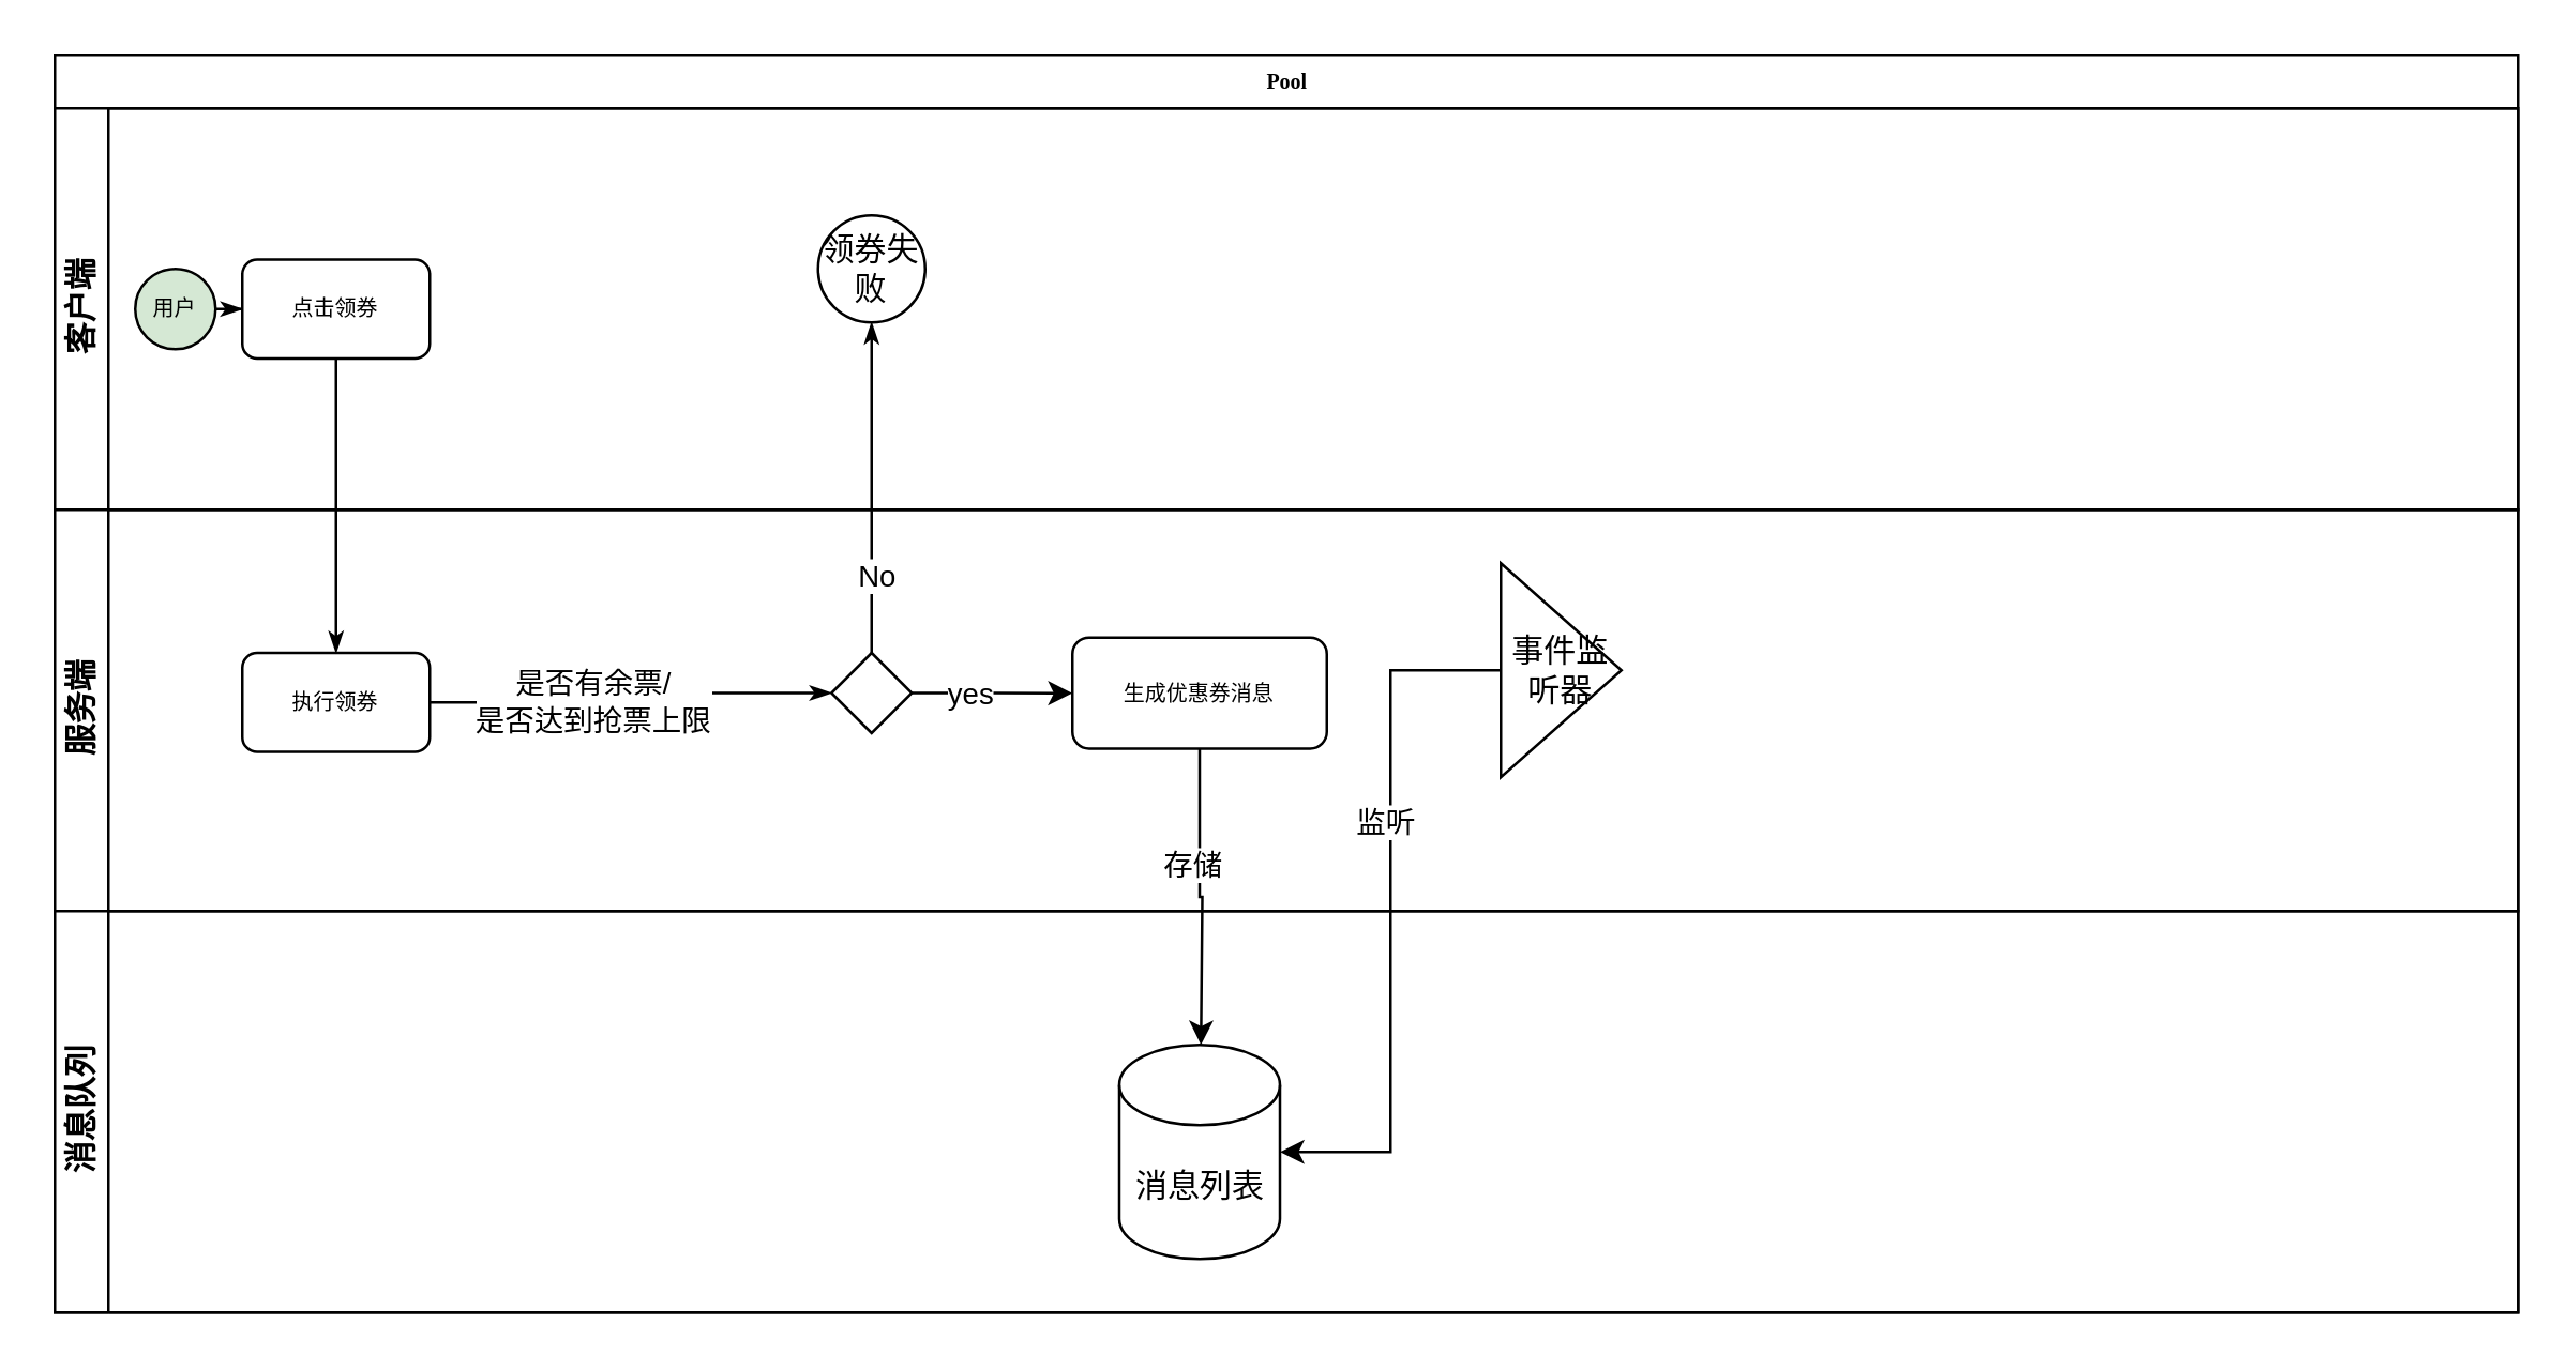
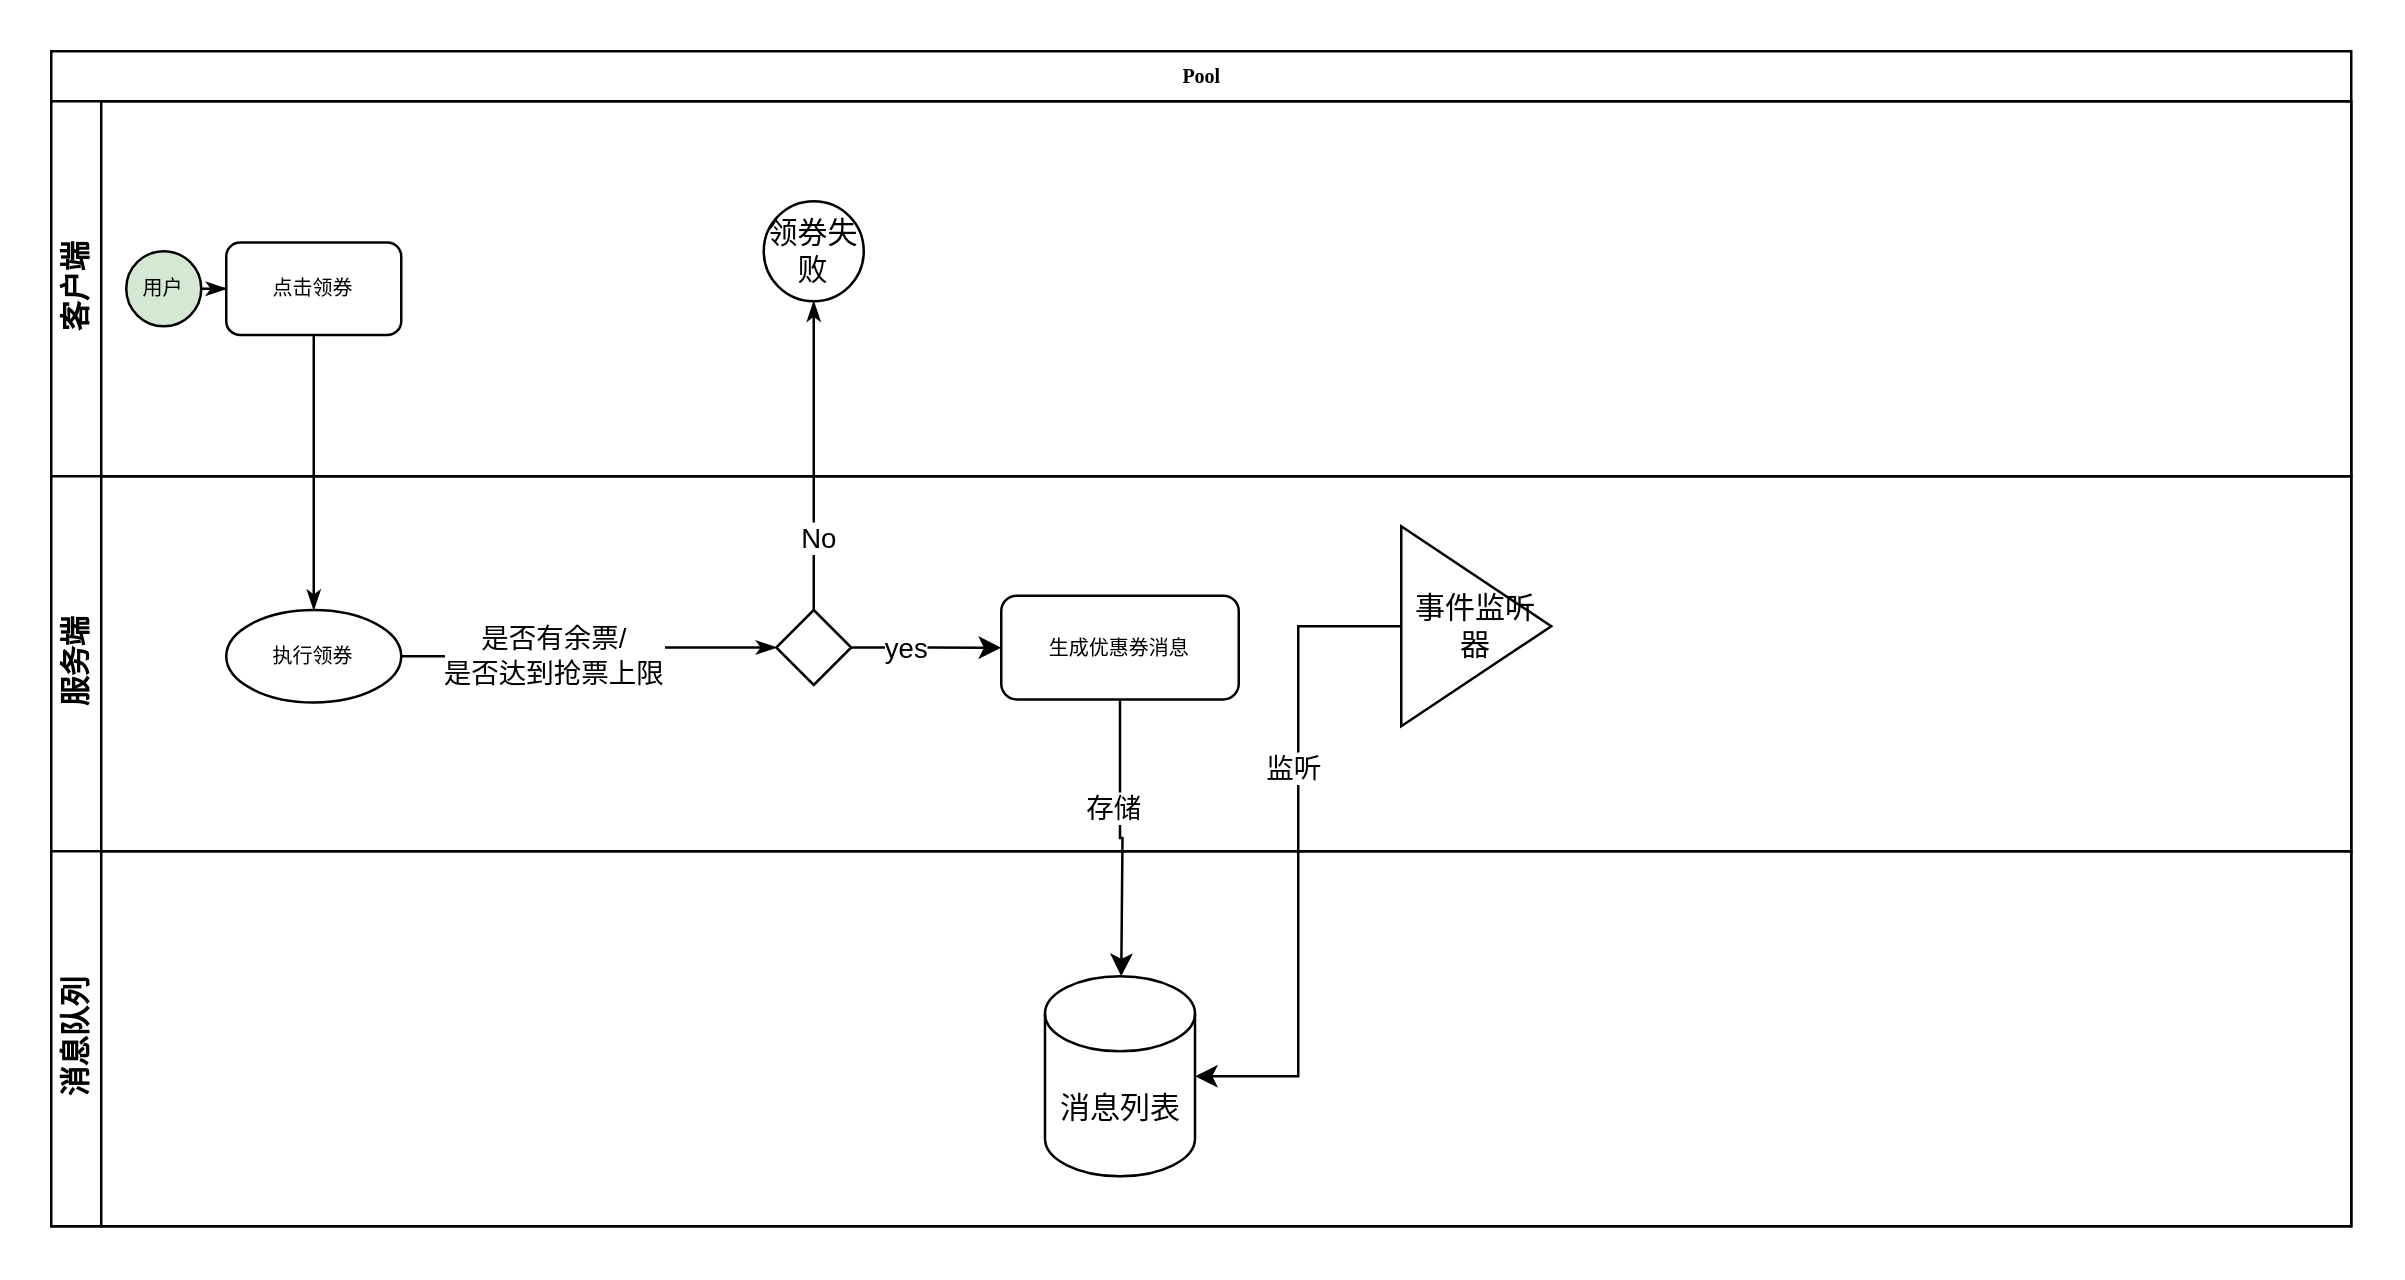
  <mxCell id="0" />
  <mxCell id="1" parent="0" />
  <mxCell id="2" value="Pool" style="swimlane;html=1;childLayout=stackLayout;horizontal=1;startSize=20;horizontalStack=0;rounded=0;shadow=0;labelBackgroundColor=none;strokeWidth=1;fontFamily=Verdana;fontSize=8;align=center;" parent="1" vertex="1"><mxGeometry x="20" y="20" width="920" height="470" as="geometry" /></mxCell>
  <mxCell id="3" value="客户端" style="swimlane;html=1;startSize=20;horizontal=0;" parent="2" vertex="1"><mxGeometry y="20" width="920" height="150" as="geometry" /></mxCell>
  <mxCell id="4" style="edgeStyle=orthogonalEdgeStyle;rounded=0;html=1;labelBackgroundColor=none;startArrow=none;startFill=0;startSize=5;endArrow=classicThin;endFill=1;endSize=5;jettySize=auto;orthogonalLoop=1;strokeWidth=1;fontFamily=Verdana;fontSize=8" parent="3" source="5" target="6" edge="1"><mxGeometry relative="1" as="geometry" /></mxCell>
  <mxCell id="5" value="用户" style="ellipse;whiteSpace=wrap;html=1;rounded=0;shadow=0;labelBackgroundColor=none;strokeWidth=1;fontFamily=Verdana;fontSize=8;align=center;fillColor=#d5e8d4;" parent="3" vertex="1"><mxGeometry x="30" y="60" width="30" height="30" as="geometry" /></mxCell>
  <mxCell id="6" value="点击领券" style="rounded=1;whiteSpace=wrap;html=1;shadow=0;labelBackgroundColor=none;strokeWidth=1;fontFamily=Verdana;fontSize=8;align=center;" parent="3" vertex="1"><mxGeometry x="70" y="56.5" width="70" height="37" as="geometry" /></mxCell>
  <mxCell id="7" value="领券失败" style="ellipse;whiteSpace=wrap;html=1;aspect=fixed;" vertex="1" parent="3"><mxGeometry x="285" y="40" width="40" height="40" as="geometry" /></mxCell>
  <mxCell id="8" value="服务端" style="swimlane;html=1;startSize=20;horizontal=0;" parent="2" vertex="1"><mxGeometry y="170" width="920" height="150" as="geometry" /></mxCell>
  <mxCell id="9" style="edgeStyle=orthogonalEdgeStyle;rounded=0;html=1;labelBackgroundColor=none;startArrow=none;startFill=0;startSize=5;endArrow=classicThin;endFill=1;endSize=5;jettySize=auto;orthogonalLoop=1;strokeWidth=1;fontFamily=Verdana;fontSize=8" parent="8" source="12" target="15" edge="1"><mxGeometry relative="1" as="geometry" /></mxCell>
  <mxCell id="10" value="Text" style="edgeLabel;html=1;align=center;verticalAlign=middle;resizable=0;points=[];" vertex="1" connectable="0" parent="9"><mxGeometry x="0.033" y="4" relative="1" as="geometry"><mxPoint y="1" as="offset" /></mxGeometry></mxCell>
  <mxCell id="11" value="是否有余票/&lt;br&gt;是否达到抢票上限" style="edgeLabel;html=1;align=center;verticalAlign=middle;resizable=0;points=[];" vertex="1" connectable="0" parent="9"><mxGeometry y="2" relative="1" as="geometry"><mxPoint x="-13" y="1" as="offset" /></mxGeometry></mxCell>
- <mxCell id="12" value="执行领券" style="rounded=1;whiteSpace=wrap;html=1;shadow=0;labelBackgroundColor=none;strokeWidth=1;fontFamily=Verdana;fontSize=8;align=center;" parent="8" vertex="1"><mxGeometry x="70" y="53.5" width="70" height="37" as="geometry" /></mxCell>
+ <mxCell id="12" value="执行领券" style="ellipse;whiteSpace=wrap;html=1;shadow=0;labelBackgroundColor=none;strokeWidth=1;fontFamily=Verdana;fontSize=8;align=center;" parent="8" vertex="1"><mxGeometry x="70" y="53.5" width="70" height="37" as="geometry" /></mxCell>
  <mxCell id="13" value="" style="edgeStyle=orthogonalEdgeStyle;rounded=0;orthogonalLoop=1;jettySize=auto;html=1;" edge="1" parent="8" source="15" target="16"><mxGeometry relative="1" as="geometry" /></mxCell>
  <mxCell id="14" value="yes" style="edgeLabel;html=1;align=center;verticalAlign=middle;resizable=0;points=[];" vertex="1" connectable="0" parent="13"><mxGeometry x="-0.301" y="1" relative="1" as="geometry"><mxPoint y="1" as="offset" /></mxGeometry></mxCell>
  <mxCell id="15" value="" style="strokeWidth=1;html=1;shape=mxgraph.flowchart.decision;whiteSpace=wrap;rounded=1;shadow=0;labelBackgroundColor=none;fontFamily=Verdana;fontSize=8;align=center;" parent="8" vertex="1"><mxGeometry x="290" y="53.5" width="30" height="30" as="geometry" /></mxCell>
  <mxCell id="16" value="生成优惠券消息" style="whiteSpace=wrap;html=1;fontSize=8;fontFamily=Verdana;strokeWidth=1;rounded=1;shadow=0;labelBackgroundColor=none;" vertex="1" parent="8"><mxGeometry x="380" y="47.75" width="95" height="41.5" as="geometry" /></mxCell>
- <mxCell id="17" value="事件监听器" style="triangle;whiteSpace=wrap;html=1;" vertex="1" parent="8"><mxGeometry x="540" y="20" width="45" height="80" as="geometry" /></mxCell>
+ <mxCell id="17" value="事件监听器" style="triangle;whiteSpace=wrap;html=1;" vertex="1" parent="8"><mxGeometry x="540" y="20" width="60" height="80" as="geometry" /></mxCell>
  <mxCell id="18" value="消息队列" style="swimlane;html=1;startSize=20;horizontal=0;" parent="2" vertex="1"><mxGeometry y="320" width="920" height="150" as="geometry" /></mxCell>
  <mxCell id="19" value="消息列表" style="shape=cylinder3;whiteSpace=wrap;html=1;boundedLbl=1;backgroundOutline=1;size=15;" vertex="1" parent="18"><mxGeometry x="397.5" y="50" width="60" height="80" as="geometry" /></mxCell>
  <mxCell id="20" style="edgeStyle=orthogonalEdgeStyle;rounded=0;html=1;labelBackgroundColor=none;startArrow=none;startFill=0;startSize=5;endArrow=classicThin;endFill=1;endSize=5;jettySize=auto;orthogonalLoop=1;strokeWidth=1;fontFamily=Verdana;fontSize=8" parent="2" source="6" target="12" edge="1"><mxGeometry relative="1" as="geometry" /></mxCell>
  <mxCell id="21" value="" style="edgeStyle=orthogonalEdgeStyle;rounded=0;html=1;labelBackgroundColor=none;startArrow=none;startFill=0;startSize=5;endArrow=classicThin;endFill=1;endSize=5;jettySize=auto;orthogonalLoop=1;strokeWidth=1;fontFamily=Verdana;fontSize=8;entryX=0.5;entryY=1;entryDx=0;entryDy=0;" parent="2" source="15" target="7" edge="1"><mxGeometry x="-0.936" y="-15" relative="1" as="geometry"><mxPoint as="offset" /><mxPoint x="305" y="107" as="targetPoint" /></mxGeometry></mxCell>
  <mxCell id="22" value="No" style="edgeLabel;html=1;align=center;verticalAlign=middle;resizable=0;points=[];" vertex="1" connectable="0" parent="21"><mxGeometry x="-0.508" y="-1" relative="1" as="geometry"><mxPoint y="1" as="offset" /></mxGeometry></mxCell>
  <mxCell id="23" style="edgeStyle=orthogonalEdgeStyle;rounded=0;orthogonalLoop=1;jettySize=auto;html=1;" edge="1" parent="2" source="16"><mxGeometry relative="1" as="geometry"><mxPoint x="428" y="370" as="targetPoint" /></mxGeometry></mxCell>
  <mxCell id="24" value="存储" style="edgeLabel;html=1;align=center;verticalAlign=middle;resizable=0;points=[];" vertex="1" connectable="0" parent="23"><mxGeometry x="-0.235" y="-3" relative="1" as="geometry"><mxPoint as="offset" /></mxGeometry></mxCell>
  <mxCell id="25" style="edgeStyle=orthogonalEdgeStyle;rounded=0;orthogonalLoop=1;jettySize=auto;html=1;entryX=1;entryY=0.5;entryDx=0;entryDy=0;entryPerimeter=0;" edge="1" parent="2" source="17" target="19"><mxGeometry relative="1" as="geometry" /></mxCell>
  <mxCell id="26" value="监听" style="edgeLabel;html=1;align=center;verticalAlign=middle;resizable=0;points=[];" vertex="1" connectable="0" parent="25"><mxGeometry x="-0.252" y="-2" relative="1" as="geometry"><mxPoint as="offset" /></mxGeometry></mxCell>
